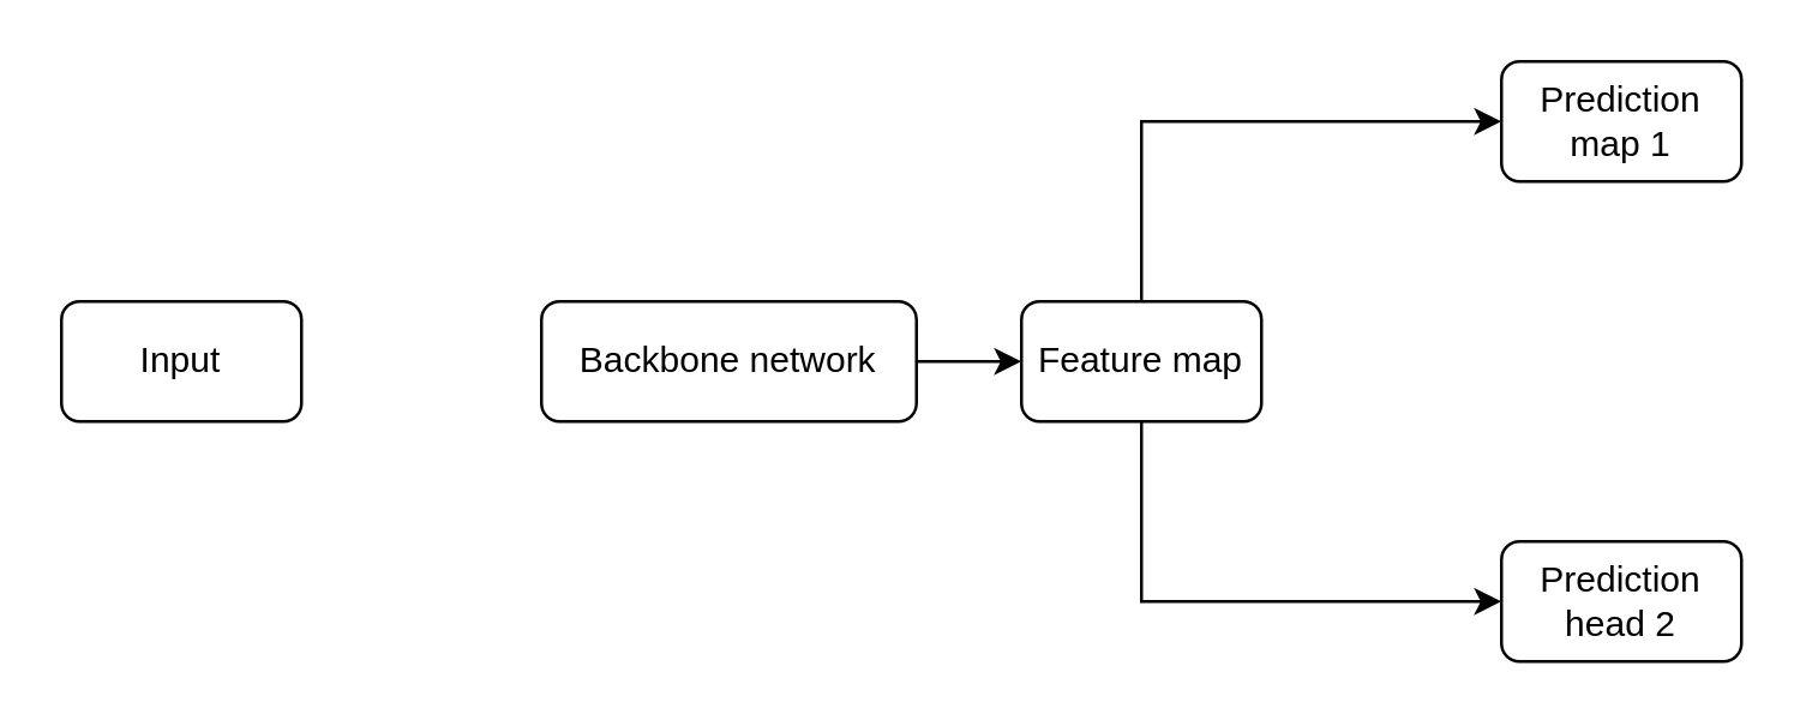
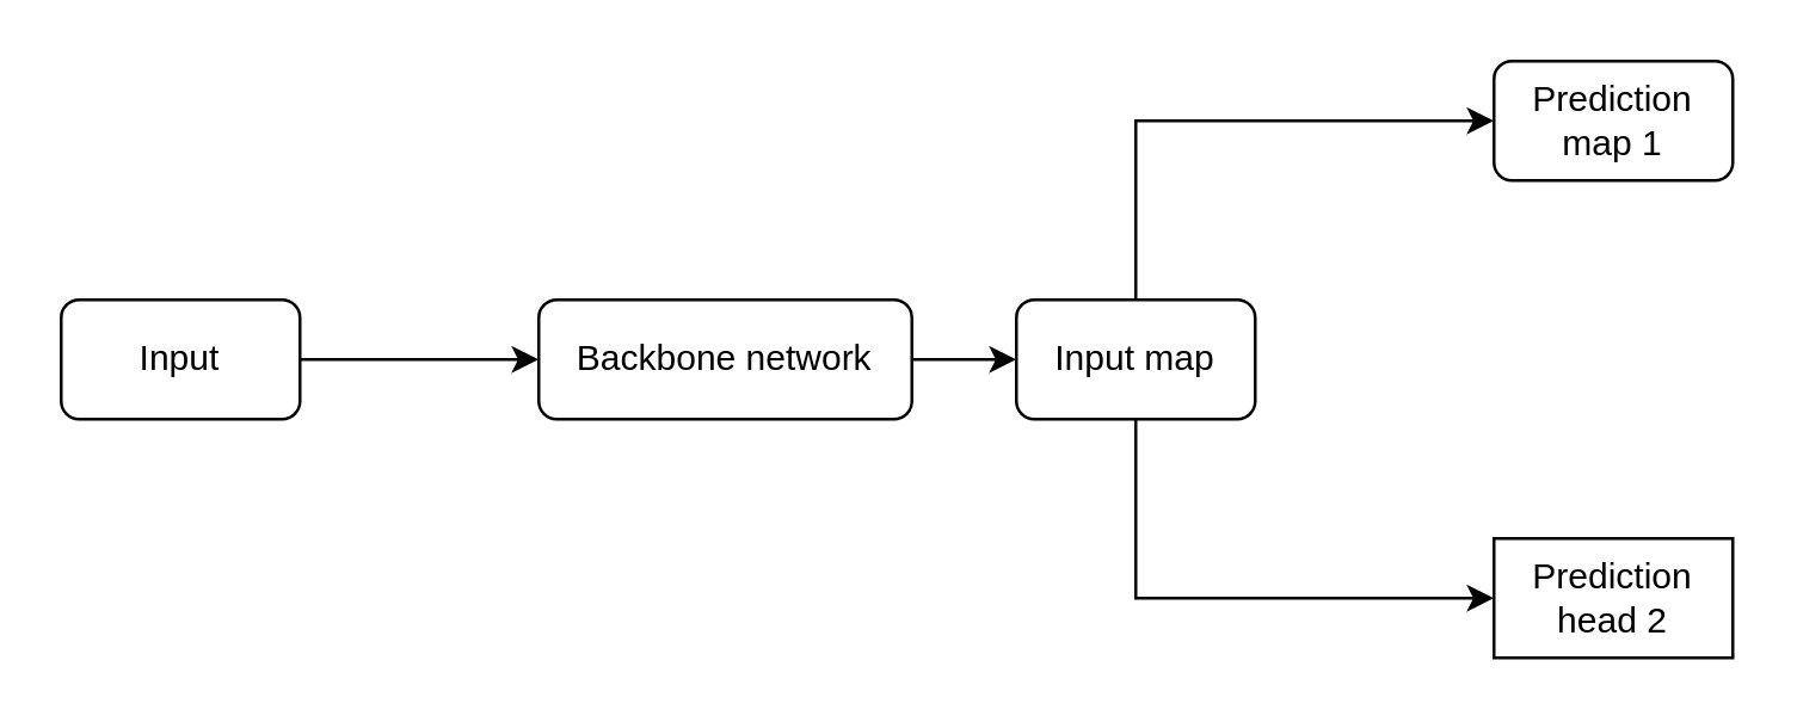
  <mxCell id="0" />
  <mxCell id="1" parent="0" />
+ <mxCell id="2" style="edgeStyle=orthogonalEdgeStyle;rounded=0;orthogonalLoop=1;jettySize=auto;html=1;exitX=1;exitY=0.5;exitDx=0;exitDy=0;" edge="1" parent="1" source="3" target="5"><mxGeometry relative="1" as="geometry" /></mxCell>
  <mxCell id="3" value="Input" style="rounded=1;whiteSpace=wrap;html=1;" vertex="1" parent="1"><mxGeometry x="20" y="100" width="80" height="40" as="geometry" /></mxCell>
  <mxCell id="4" style="edgeStyle=orthogonalEdgeStyle;rounded=0;orthogonalLoop=1;jettySize=auto;html=1;exitX=1;exitY=0.5;exitDx=0;exitDy=0;entryX=0;entryY=0.5;entryDx=0;entryDy=0;" edge="1" parent="1" source="5" target="10"><mxGeometry relative="1" as="geometry" /></mxCell>
  <mxCell id="5" value="Backbone network" style="rounded=1;whiteSpace=wrap;html=1;" vertex="1" parent="1"><mxGeometry x="180" y="100" width="125" height="40" as="geometry" /></mxCell>
  <mxCell id="6" value="Prediction map 1" style="rounded=1;whiteSpace=wrap;html=1;" vertex="1" parent="1"><mxGeometry x="500" y="20" width="80" height="40" as="geometry" /></mxCell>
- <mxCell id="7" value="Prediction head 2" style="rounded=1;whiteSpace=wrap;html=1;" vertex="1" parent="1"><mxGeometry x="500" y="180" width="80" height="40" as="geometry" /></mxCell>
+ <mxCell id="7" value="Prediction head 2" style="whiteSpace=wrap;html=1;rounded=0;" vertex="1" parent="1"><mxGeometry x="500" y="180" width="80" height="40" as="geometry" /></mxCell>
  <mxCell id="8" style="edgeStyle=orthogonalEdgeStyle;rounded=0;orthogonalLoop=1;jettySize=auto;html=1;exitX=0.5;exitY=0;exitDx=0;exitDy=0;entryX=0;entryY=0.5;entryDx=0;entryDy=0;" edge="1" parent="1" source="10" target="6"><mxGeometry relative="1" as="geometry" /></mxCell>
  <mxCell id="9" style="edgeStyle=orthogonalEdgeStyle;rounded=0;orthogonalLoop=1;jettySize=auto;html=1;exitX=0.5;exitY=1;exitDx=0;exitDy=0;entryX=0;entryY=0.5;entryDx=0;entryDy=0;" edge="1" parent="1" source="10" target="7"><mxGeometry relative="1" as="geometry" /></mxCell>
- <mxCell id="10" value="Feature map" style="rounded=1;whiteSpace=wrap;html=1;" vertex="1" parent="1"><mxGeometry x="340" y="100" width="80" height="40" as="geometry" /></mxCell>
+ <mxCell id="10" value="Input map" style="rounded=1;whiteSpace=wrap;html=1;" vertex="1" parent="1"><mxGeometry x="340" y="100" width="80" height="40" as="geometry" /></mxCell>
